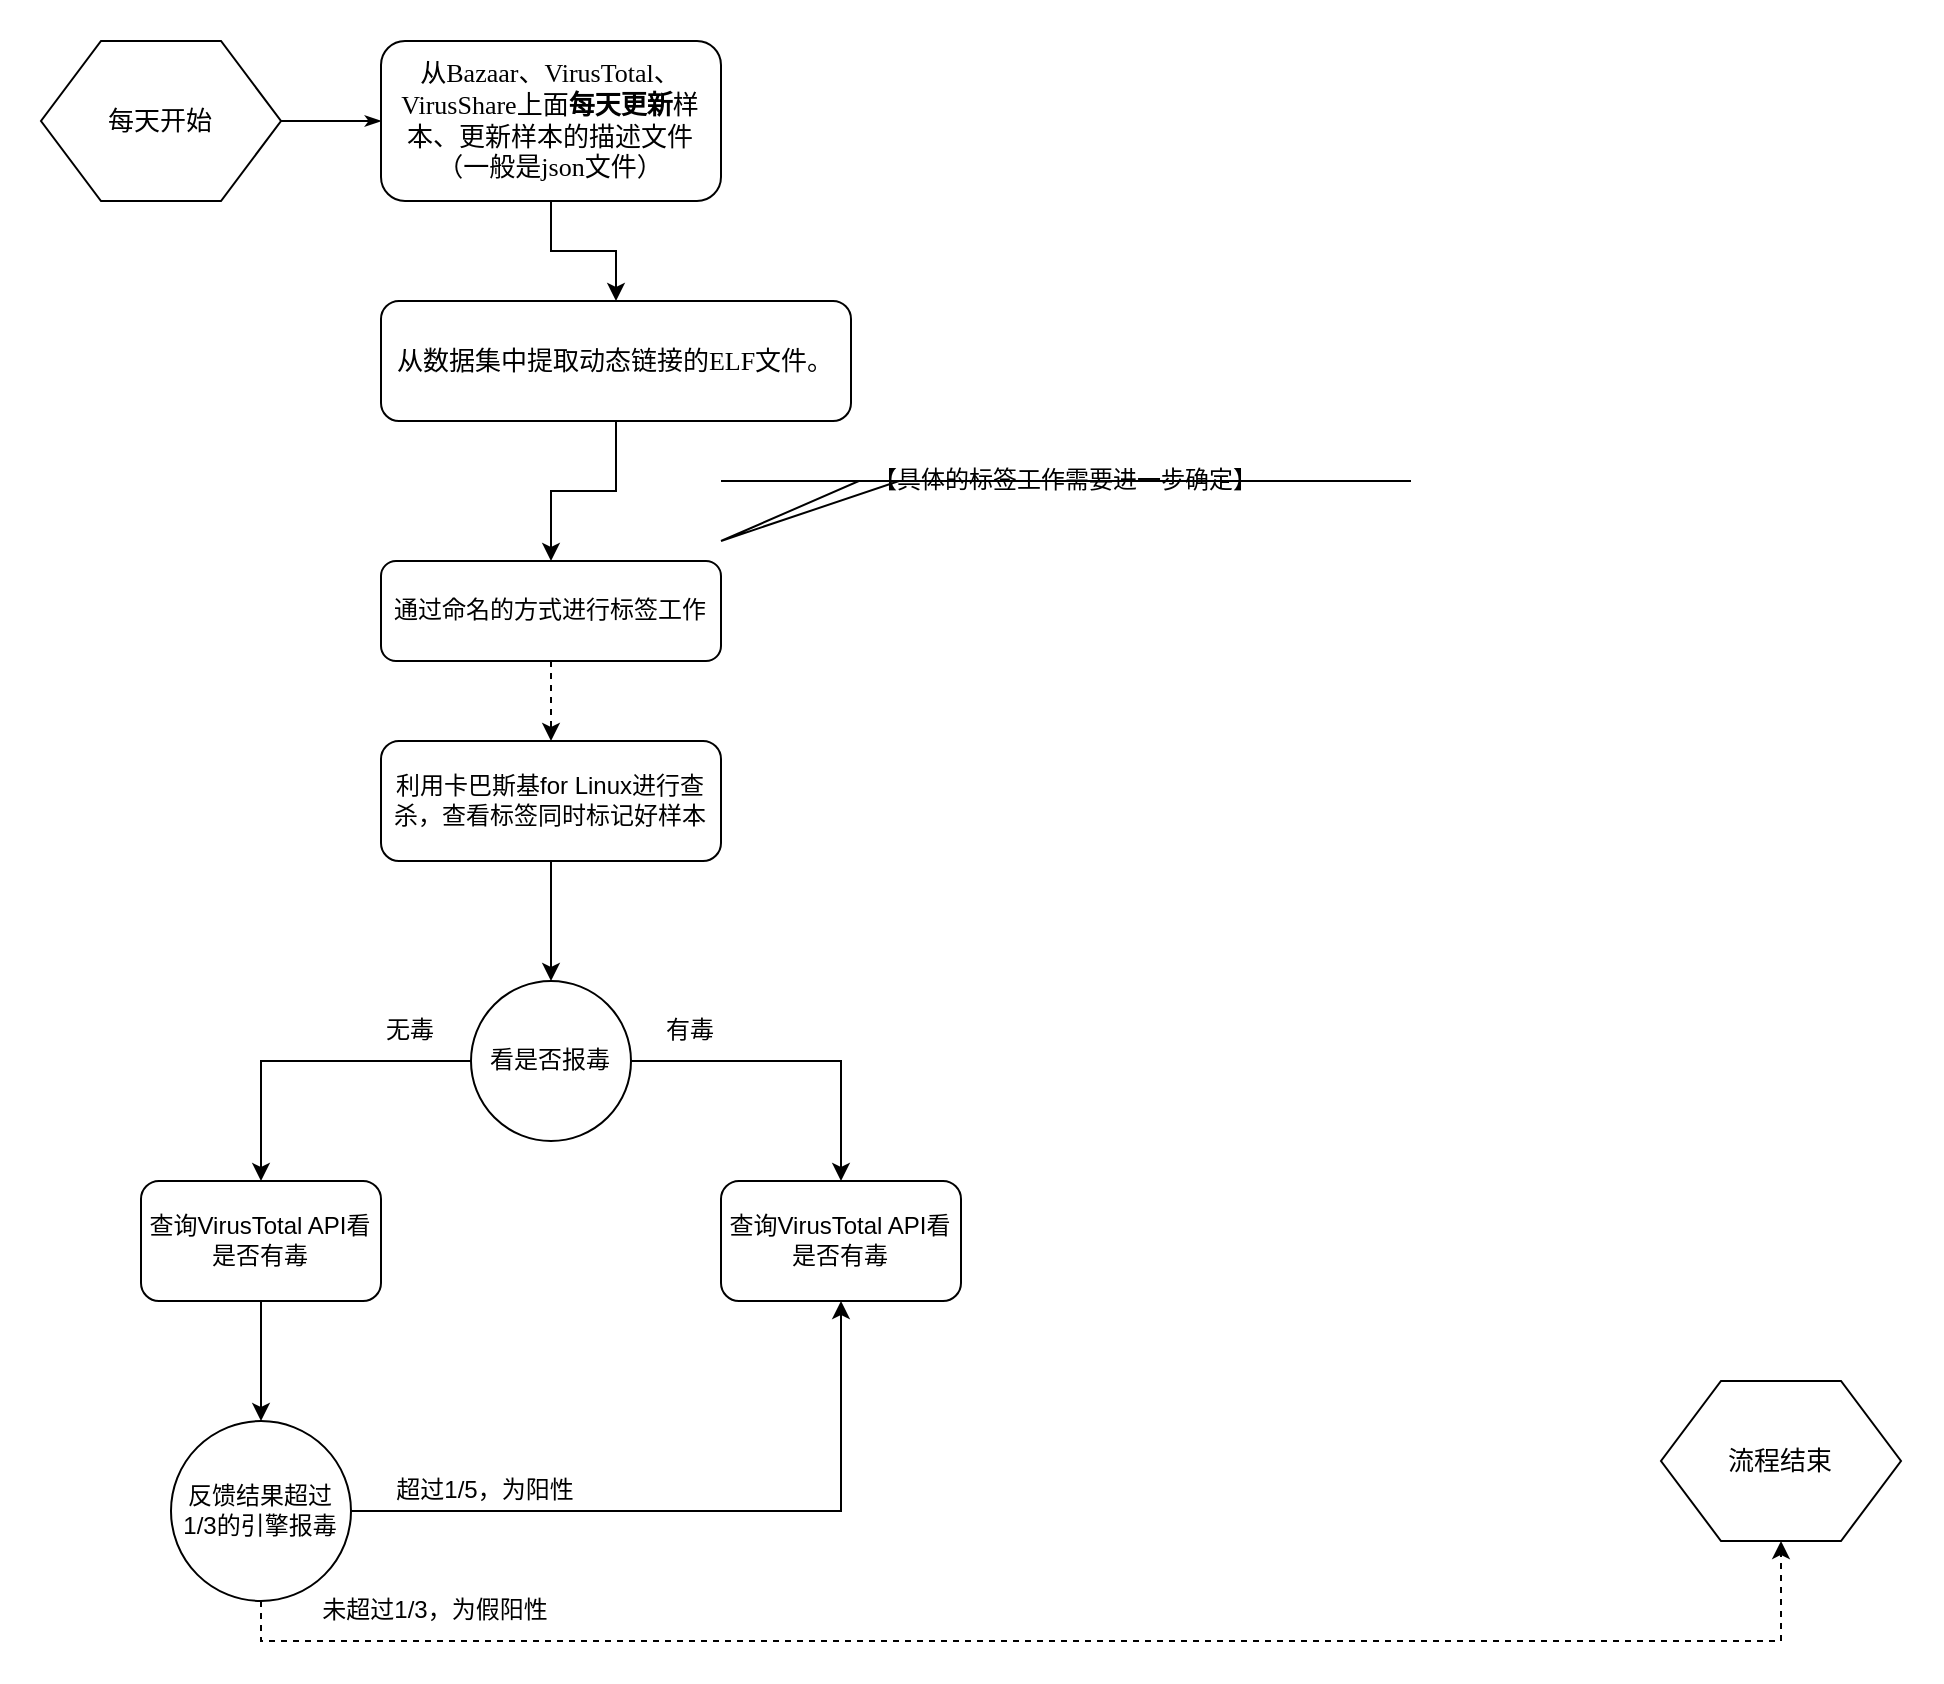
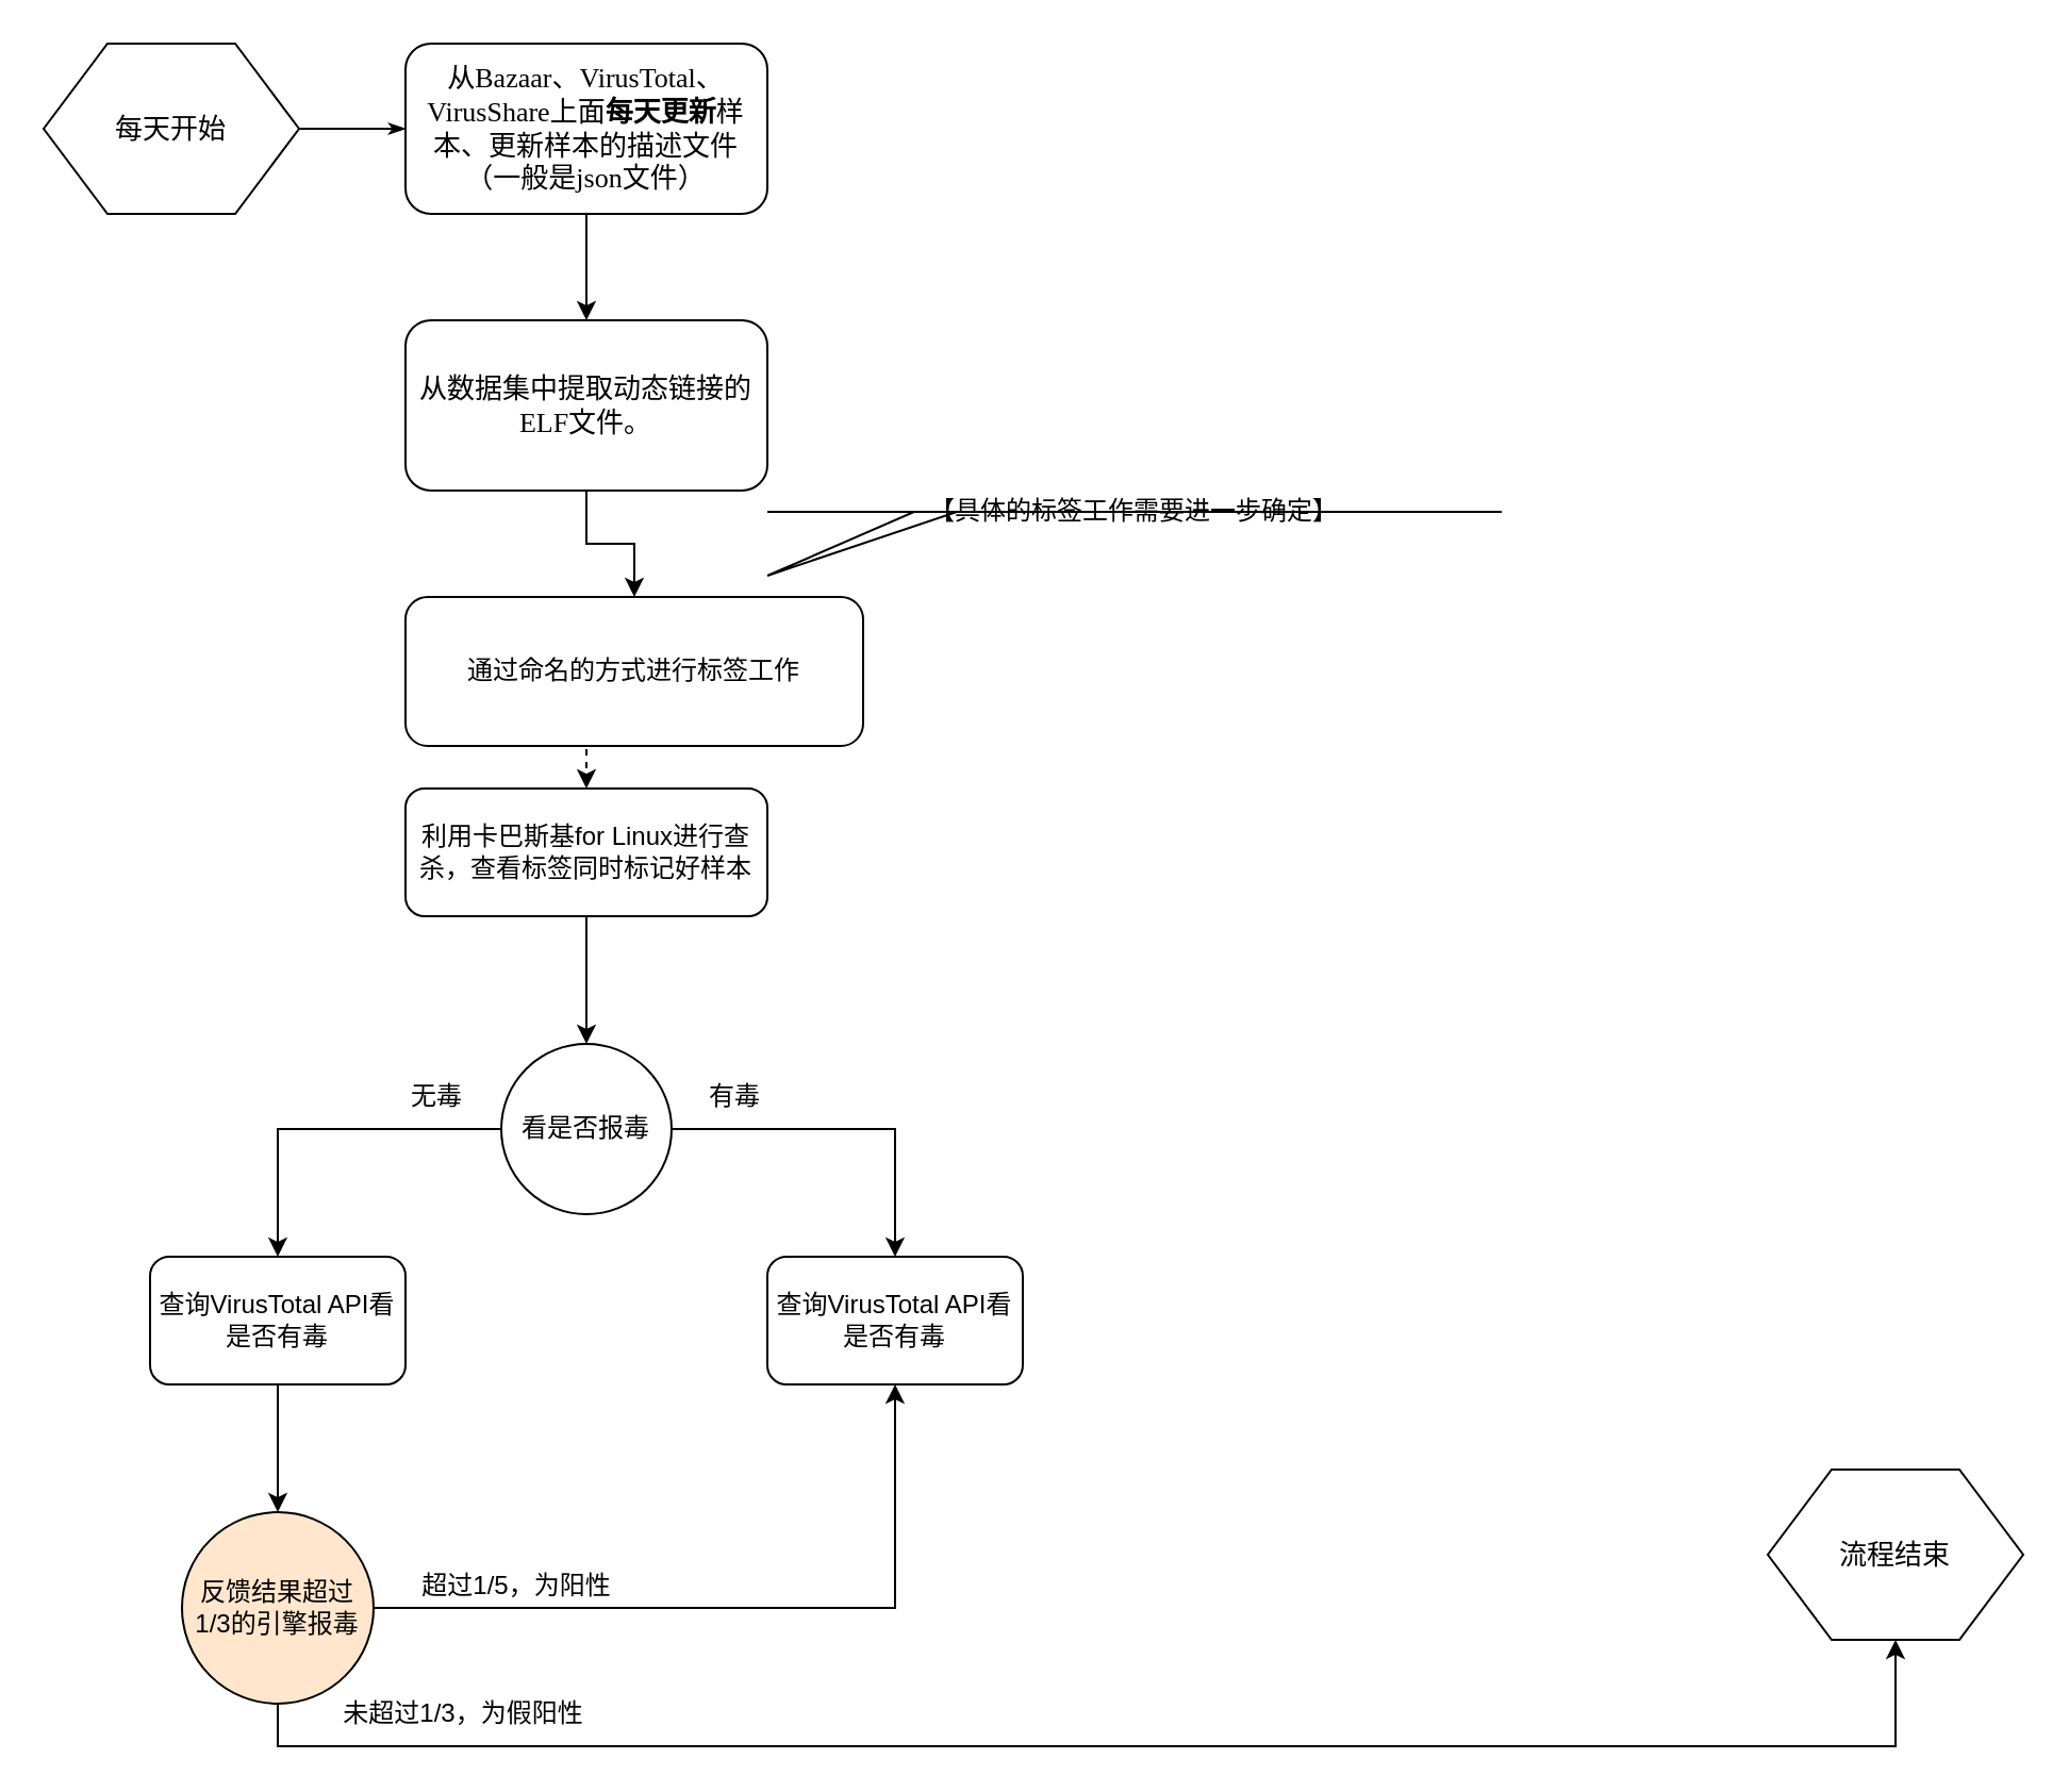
  <mxCell id="0" />
  <mxCell id="1" parent="0" />
  <mxCell id="2" style="edgeStyle=orthogonalEdgeStyle;rounded=1;html=1;labelBackgroundColor=none;startArrow=none;startFill=0;startSize=5;endArrow=classicThin;endFill=1;endSize=5;jettySize=auto;orthogonalLoop=1;strokeWidth=1;fontFamily=Verdana;fontSize=8" parent="1" source="3" target="5" edge="1"><mxGeometry relative="1" as="geometry" /></mxCell>
  <mxCell id="3" value="每天开始" style="shape=hexagon;perimeter=hexagonPerimeter;whiteSpace=wrap;html=1;rounded=0;shadow=0;labelBackgroundColor=none;strokeWidth=1;fontFamily=Verdana;fontSize=13;align=center;" parent="1" vertex="1"><mxGeometry x="20" y="20" width="120" height="80" as="geometry" /></mxCell>
  <mxCell id="4" style="edgeStyle=orthogonalEdgeStyle;rounded=0;orthogonalLoop=1;jettySize=auto;html=1;exitX=0.5;exitY=1;exitDx=0;exitDy=0;entryX=0.5;entryY=0;entryDx=0;entryDy=0;" edge="1" parent="1" source="5" target="7"><mxGeometry relative="1" as="geometry" /></mxCell>
  <mxCell id="5" value="从Bazaar、VirusTotal、VirusShare上面&lt;b&gt;每天更新&lt;/b&gt;样本、更新样本的描述文件（一般是json文件）" style="rounded=1;whiteSpace=wrap;html=1;shadow=0;labelBackgroundColor=none;strokeWidth=1;fontFamily=Verdana;fontSize=13;align=center;" parent="1" vertex="1"><mxGeometry x="190" y="20" width="170" height="80" as="geometry" /></mxCell>
  <mxCell id="6" style="edgeStyle=orthogonalEdgeStyle;rounded=0;orthogonalLoop=1;jettySize=auto;html=1;exitX=0.5;exitY=1;exitDx=0;exitDy=0;entryX=0.5;entryY=0;entryDx=0;entryDy=0;" edge="1" parent="1" source="7" target="10"><mxGeometry relative="1" as="geometry" /></mxCell>
- <mxCell id="7" value="从数据集中提取动态链接的ELF文件。" style="rounded=1;whiteSpace=wrap;html=1;shadow=0;labelBackgroundColor=none;strokeWidth=1;fontFamily=Verdana;fontSize=13;align=center;" vertex="1" parent="1"><mxGeometry x="190" y="150" width="235" height="60" as="geometry" /></mxCell>
+ <mxCell id="7" value="从数据集中提取动态链接的ELF文件。" style="rounded=1;whiteSpace=wrap;html=1;shadow=0;labelBackgroundColor=none;strokeWidth=1;fontFamily=Verdana;fontSize=13;align=center;" vertex="1" parent="1"><mxGeometry x="190" y="150" width="170" height="80" as="geometry" /></mxCell>
  <mxCell id="8" value="【具体的标签工作需要进一步确定】" style="shape=callout;whiteSpace=wrap;html=1;perimeter=calloutPerimeter;position2=0;size=30;position=0.2;" vertex="1" parent="1"><mxGeometry x="360" y="240" width="345" height="30" as="geometry" /></mxCell>
  <mxCell id="9" style="edgeStyle=orthogonalEdgeStyle;rounded=0;orthogonalLoop=1;jettySize=auto;html=1;exitX=0.5;exitY=1;exitDx=0;exitDy=0;entryX=0.5;entryY=0;entryDx=0;entryDy=0;dashed=1;" edge="1" parent="1" source="10" target="12"><mxGeometry relative="1" as="geometry" /></mxCell>
- <mxCell id="10" value="通过命名的方式进行标签工作" style="rounded=1;whiteSpace=wrap;html=1;" vertex="1" parent="1"><mxGeometry x="190" y="280" width="170" height="50" as="geometry" /></mxCell>
+ <mxCell id="10" value="通过命名的方式进行标签工作" style="rounded=1;whiteSpace=wrap;html=1;" vertex="1" parent="1"><mxGeometry x="190" y="280" width="215" height="70" as="geometry" /></mxCell>
  <mxCell id="11" style="edgeStyle=orthogonalEdgeStyle;rounded=0;orthogonalLoop=1;jettySize=auto;html=1;" edge="1" parent="1" source="12"><mxGeometry relative="1" as="geometry"><mxPoint x="275" y="490" as="targetPoint" /></mxGeometry></mxCell>
  <mxCell id="12" value="利用卡巴斯基for Linux进行查杀，查看标签同时标记好样本" style="rounded=1;whiteSpace=wrap;html=1;" vertex="1" parent="1"><mxGeometry x="190" y="370" width="170" height="60" as="geometry" /></mxCell>
  <mxCell id="13" style="edgeStyle=orthogonalEdgeStyle;rounded=0;orthogonalLoop=1;jettySize=auto;html=1;entryX=0.5;entryY=0;entryDx=0;entryDy=0;" edge="1" parent="1" source="15" target="17"><mxGeometry relative="1" as="geometry" /></mxCell>
  <mxCell id="14" style="edgeStyle=orthogonalEdgeStyle;rounded=0;orthogonalLoop=1;jettySize=auto;html=1;entryX=0.5;entryY=0;entryDx=0;entryDy=0;" edge="1" parent="1" source="15" target="21"><mxGeometry relative="1" as="geometry" /></mxCell>
  <mxCell id="15" value="看是否报毒" style="ellipse;whiteSpace=wrap;html=1;aspect=fixed;" vertex="1" parent="1"><mxGeometry x="235" y="490" width="80" height="80" as="geometry" /></mxCell>
  <mxCell id="16" style="edgeStyle=orthogonalEdgeStyle;rounded=0;orthogonalLoop=1;jettySize=auto;html=1;" edge="1" parent="1" source="17" target="20"><mxGeometry relative="1" as="geometry" /></mxCell>
  <mxCell id="17" value="查询VirusTotal API看是否有毒" style="rounded=1;whiteSpace=wrap;html=1;" vertex="1" parent="1"><mxGeometry x="70" y="590" width="120" height="60" as="geometry" /></mxCell>
  <mxCell id="18" style="edgeStyle=orthogonalEdgeStyle;rounded=0;orthogonalLoop=1;jettySize=auto;html=1;exitX=1;exitY=0.5;exitDx=0;exitDy=0;entryX=0.5;entryY=1;entryDx=0;entryDy=0;" edge="1" parent="1" source="20" target="21"><mxGeometry relative="1" as="geometry"><mxPoint x="420" y="650" as="targetPoint" /><mxPoint x="175" y="745" as="sourcePoint" /></mxGeometry></mxCell>
- <mxCell id="19" style="edgeStyle=orthogonalEdgeStyle;rounded=0;orthogonalLoop=1;jettySize=auto;html=1;entryX=0.5;entryY=1;entryDx=0;entryDy=0;exitX=0.5;exitY=1;exitDx=0;exitDy=0;dashed=1;" edge="1" parent="1" source="20" target="24"><mxGeometry relative="1" as="geometry" /></mxCell>
- <mxCell id="20" value="反馈结果超过1/3的引擎报毒" style="ellipse;whiteSpace=wrap;html=1;aspect=fixed;" vertex="1" parent="1"><mxGeometry x="85" y="710" width="90" height="90" as="geometry" /></mxCell>
+ <mxCell id="19" style="edgeStyle=orthogonalEdgeStyle;rounded=0;orthogonalLoop=1;jettySize=auto;html=1;entryX=0.5;entryY=1;entryDx=0;entryDy=0;exitX=0.5;exitY=1;exitDx=0;exitDy=0;" edge="1" parent="1" source="20" target="24"><mxGeometry relative="1" as="geometry" /></mxCell>
+ <mxCell id="20" value="反馈结果超过1/3的引擎报毒" style="ellipse;whiteSpace=wrap;html=1;aspect=fixed;fillColor=#ffe6cc;" vertex="1" parent="1"><mxGeometry x="85" y="710" width="90" height="90" as="geometry" /></mxCell>
  <mxCell id="21" value="查询VirusTotal API看是否有毒" style="rounded=1;whiteSpace=wrap;html=1;" vertex="1" parent="1"><mxGeometry x="360" y="590" width="120" height="60" as="geometry" /></mxCell>
  <mxCell id="22" value="无毒" style="text;html=1;strokeColor=none;fillColor=none;align=center;verticalAlign=middle;whiteSpace=wrap;rounded=0;" vertex="1" parent="1"><mxGeometry x="175" y="500" width="60" height="30" as="geometry" /></mxCell>
  <mxCell id="23" value="有毒" style="text;html=1;strokeColor=none;fillColor=none;align=center;verticalAlign=middle;whiteSpace=wrap;rounded=0;" vertex="1" parent="1"><mxGeometry x="315" y="500" width="60" height="30" as="geometry" /></mxCell>
  <mxCell id="24" value="流程结束" style="shape=hexagon;perimeter=hexagonPerimeter;whiteSpace=wrap;html=1;rounded=0;shadow=0;labelBackgroundColor=none;strokeWidth=1;fontFamily=Verdana;fontSize=13;align=center;" vertex="1" parent="1"><mxGeometry x="830" y="690" width="120" height="80" as="geometry" /></mxCell>
  <mxCell id="25" value="超过1/5，为阳性" style="text;html=1;strokeColor=none;fillColor=none;align=center;verticalAlign=middle;whiteSpace=wrap;rounded=0;" vertex="1" parent="1"><mxGeometry x="175" y="730" width="135" height="30" as="geometry" /></mxCell>
  <mxCell id="26" value="未超过1/3，为假阳性" style="text;html=1;strokeColor=none;fillColor=none;align=center;verticalAlign=middle;whiteSpace=wrap;rounded=0;" vertex="1" parent="1"><mxGeometry x="150" y="790" width="135" height="30" as="geometry" /></mxCell>
